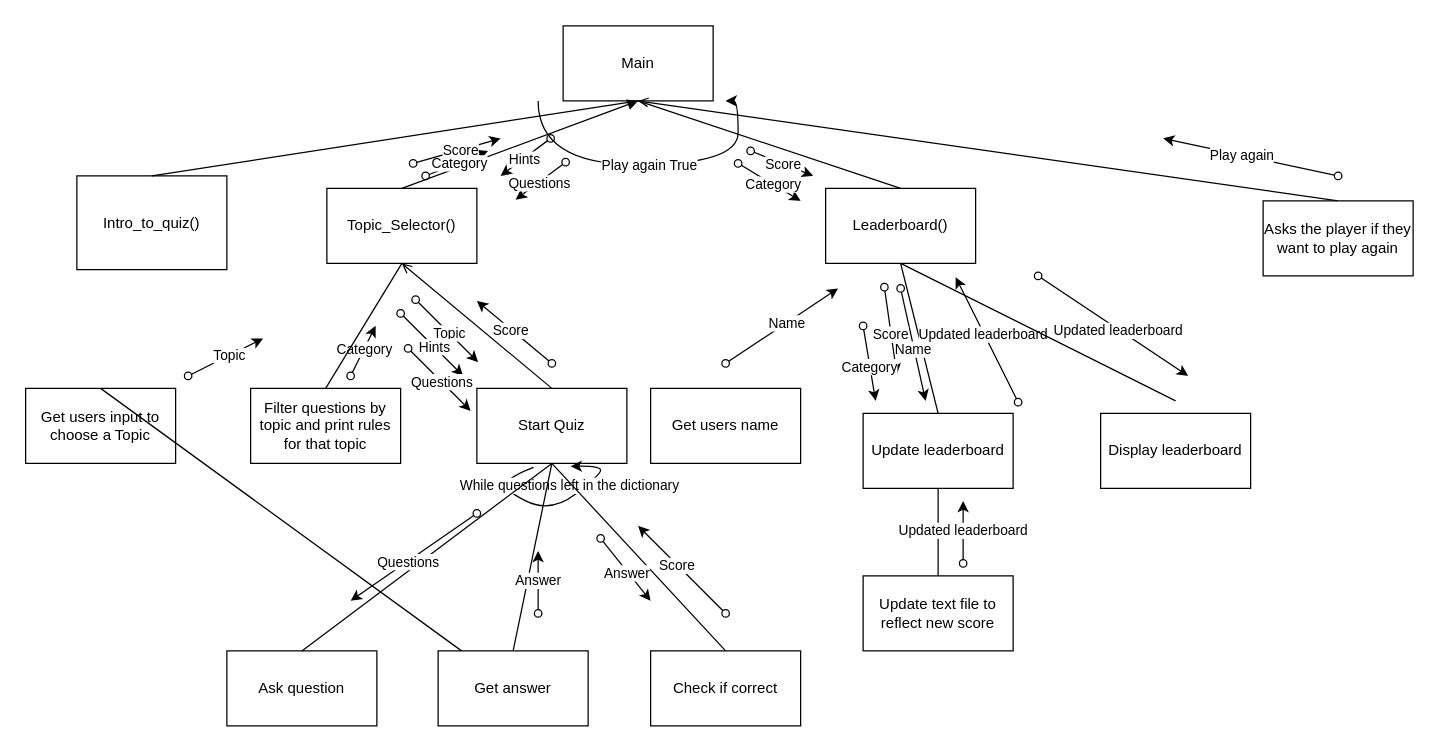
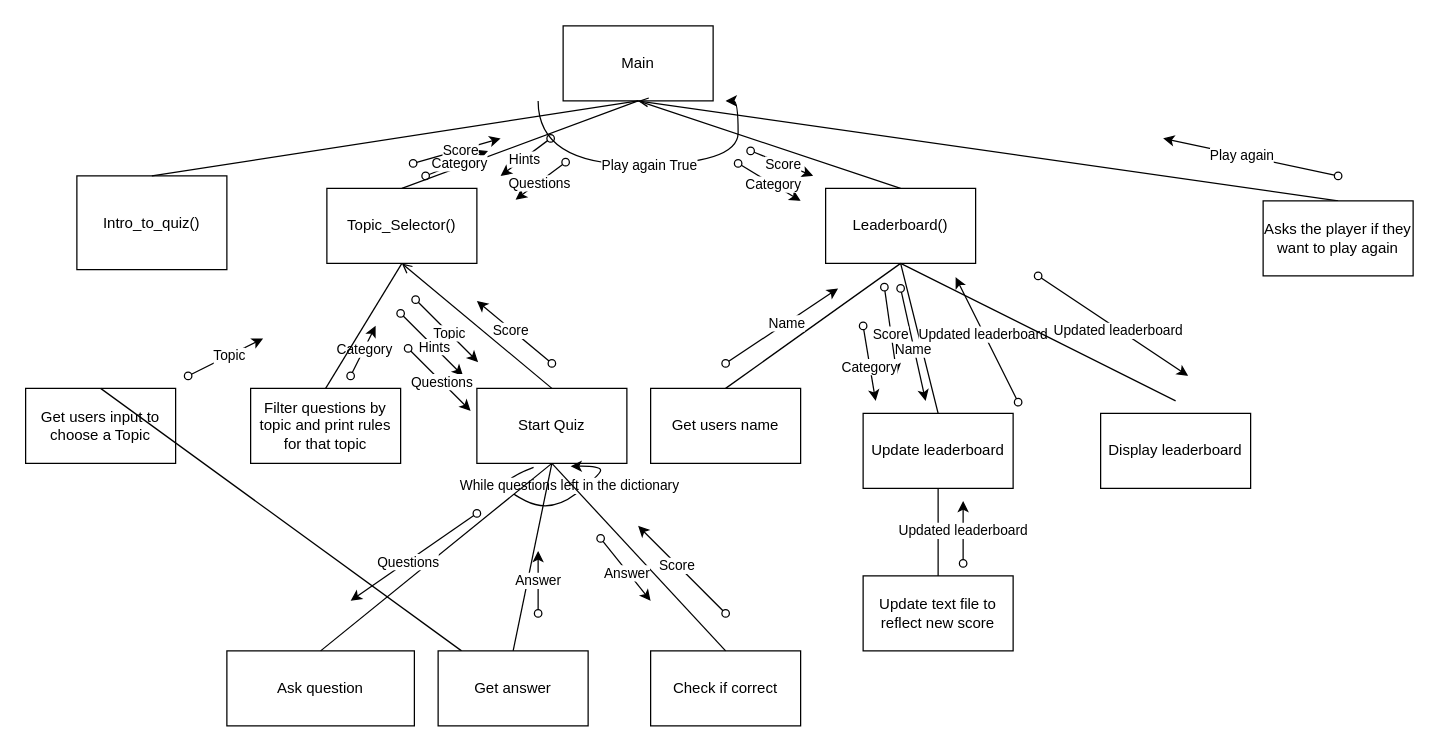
  <mxCell id="0" />
  <mxCell id="1" parent="0" />
  <mxCell id="2" value="Main" style="rounded=0;whiteSpace=wrap;html=1;" parent="1" vertex="1"><mxGeometry x="450" y="20" width="120" height="60" as="geometry" /></mxCell>
  <mxCell id="3" value="Intro_to_quiz()" style="rounded=0;whiteSpace=wrap;html=1;" parent="1" vertex="1"><mxGeometry x="61" y="140" width="120" height="75" as="geometry" /></mxCell>
  <mxCell id="4" value="Topic_Selector()" style="rounded=0;whiteSpace=wrap;html=1;" parent="1" vertex="1"><mxGeometry x="261" y="150" width="120" height="60" as="geometry" /></mxCell>
  <mxCell id="5" value="Leaderboard()" style="rounded=0;whiteSpace=wrap;html=1;" parent="1" vertex="1"><mxGeometry x="660" y="150" width="120" height="60" as="geometry" /></mxCell>
  <mxCell id="6" value="Get users input to choose a Topic" style="rounded=0;whiteSpace=wrap;html=1;" parent="1" vertex="1"><mxGeometry x="20" y="310" width="120" height="60" as="geometry" /></mxCell>
  <mxCell id="7" value="" style="endArrow=classic;html=1;rounded=0;startArrow=oval;startFill=0;" parent="1" edge="1"><mxGeometry width="50" height="50" relative="1" as="geometry"><mxPoint x="150" y="300" as="sourcePoint" /><mxPoint x="210" y="270" as="targetPoint" /></mxGeometry></mxCell>
  <mxCell id="8" value="Topic" style="edgeLabel;html=1;align=center;verticalAlign=middle;resizable=0;points=[];" parent="7" vertex="1" connectable="0"><mxGeometry x="0.087" relative="1" as="geometry"><mxPoint as="offset" /></mxGeometry></mxCell>
  <mxCell id="9" value="Filter questions by topic and print rules for that topic" style="rounded=0;whiteSpace=wrap;html=1;" parent="1" vertex="1"><mxGeometry x="200" y="310" width="120" height="60" as="geometry" /></mxCell>
  <mxCell id="10" value="" style="endArrow=classic;html=1;rounded=0;startArrow=oval;startFill=0;" parent="1" edge="1"><mxGeometry width="50" height="50" relative="1" as="geometry"><mxPoint x="280" y="300" as="sourcePoint" /><mxPoint x="300" y="260" as="targetPoint" /></mxGeometry></mxCell>
  <mxCell id="11" value="Category" style="edgeLabel;html=1;align=center;verticalAlign=middle;resizable=0;points=[];" parent="10" vertex="1" connectable="0"><mxGeometry x="0.087" relative="1" as="geometry"><mxPoint as="offset" /></mxGeometry></mxCell>
  <mxCell id="12" value="Start Quiz" style="rounded=0;whiteSpace=wrap;html=1;" parent="1" vertex="1"><mxGeometry x="381" y="310" width="120" height="60" as="geometry" /></mxCell>
  <mxCell id="13" value="" style="endArrow=classic;html=1;rounded=0;startArrow=oval;startFill=0;" parent="1" edge="1"><mxGeometry width="50" height="50" relative="1" as="geometry"><mxPoint x="332" y="239" as="sourcePoint" /><mxPoint x="382" y="289" as="targetPoint" /></mxGeometry></mxCell>
  <mxCell id="14" value="Topic" style="edgeLabel;html=1;align=center;verticalAlign=middle;resizable=0;points=[];" parent="13" vertex="1" connectable="0"><mxGeometry x="0.087" relative="1" as="geometry"><mxPoint as="offset" /></mxGeometry></mxCell>
  <mxCell id="15" value="" style="endArrow=classic;html=1;rounded=0;startArrow=oval;startFill=0;" parent="1" edge="1"><mxGeometry width="50" height="50" relative="1" as="geometry"><mxPoint x="441" y="290" as="sourcePoint" /><mxPoint x="381" y="240" as="targetPoint" /></mxGeometry></mxCell>
  <mxCell id="16" value="Score" style="edgeLabel;html=1;align=center;verticalAlign=middle;resizable=0;points=[];" parent="15" vertex="1" connectable="0"><mxGeometry x="0.087" relative="1" as="geometry"><mxPoint x="-1" as="offset" /></mxGeometry></mxCell>
  <mxCell id="17" value="" style="endArrow=classic;html=1;rounded=0;startArrow=oval;startFill=0;" parent="1" edge="1"><mxGeometry width="50" height="50" relative="1" as="geometry"><mxPoint x="440" y="110" as="sourcePoint" /><mxPoint x="400" y="140" as="targetPoint" /></mxGeometry></mxCell>
  <mxCell id="18" value="Hints" style="edgeLabel;html=1;align=center;verticalAlign=middle;resizable=0;points=[];" parent="17" vertex="1" connectable="0"><mxGeometry x="0.087" relative="1" as="geometry"><mxPoint as="offset" /></mxGeometry></mxCell>
  <mxCell id="19" value="" style="endArrow=classic;html=1;rounded=0;startArrow=oval;startFill=0;" parent="1" edge="1"><mxGeometry width="50" height="50" relative="1" as="geometry"><mxPoint x="320" y="250" as="sourcePoint" /><mxPoint x="370" y="300" as="targetPoint" /></mxGeometry></mxCell>
  <mxCell id="20" value="Hints" style="edgeLabel;html=1;align=center;verticalAlign=middle;resizable=0;points=[];" parent="19" vertex="1" connectable="0"><mxGeometry x="0.087" relative="1" as="geometry"><mxPoint as="offset" /></mxGeometry></mxCell>
  <mxCell id="21" value="" style="endArrow=none;html=1;rounded=0;exitX=0.5;exitY=0;exitDx=0;exitDy=0;entryX=0.5;entryY=1;entryDx=0;entryDy=0;" parent="1" source="9" target="4" edge="1"><mxGeometry width="50" height="50" relative="1" as="geometry"><mxPoint x="190" y="280" as="sourcePoint" /><mxPoint x="285" y="200" as="targetPoint" /></mxGeometry></mxCell>
  <mxCell id="22" value="" style="endArrow=none;html=1;rounded=0;entryX=0.5;entryY=1;entryDx=0;entryDy=0;exitX=0.5;exitY=0;exitDx=0;exitDy=0;" parent="1" source="3" target="2" edge="1"><mxGeometry width="50" height="50" relative="1" as="geometry"><mxPoint x="240" y="240" as="sourcePoint" /><mxPoint x="290" y="190" as="targetPoint" /></mxGeometry></mxCell>
- <mxCell id="23" value="" style="endArrow=block;html=1;rounded=0;entryX=0.5;entryY=1;entryDx=0;entryDy=0;exitX=0.5;exitY=0;exitDx=0;exitDy=0;" parent="1" source="4" target="2" edge="1"><mxGeometry width="50" height="50" relative="1" as="geometry"><mxPoint x="270" y="150" as="sourcePoint" /><mxPoint x="460" y="90" as="targetPoint" /></mxGeometry></mxCell>
+ <mxCell id="23" value="" style="endArrow=none;html=1;rounded=0;entryX=0.5;entryY=1;entryDx=0;entryDy=0;exitX=0.5;exitY=0;exitDx=0;exitDy=0;" parent="1" source="4" target="2" edge="1"><mxGeometry width="50" height="50" relative="1" as="geometry"><mxPoint x="270" y="150" as="sourcePoint" /><mxPoint x="460" y="90" as="targetPoint" /></mxGeometry></mxCell>
  <mxCell id="24" value="" style="endArrow=none;html=1;rounded=0;exitX=0.5;exitY=0;exitDx=0;exitDy=0;" parent="1" source="6" target="70" edge="1"><mxGeometry width="50" height="50" relative="1" as="geometry"><mxPoint x="20" y="310" as="sourcePoint" /><mxPoint x="285" y="200" as="targetPoint" /></mxGeometry></mxCell>
  <mxCell id="25" value="" style="endArrow=open;html=1;rounded=0;entryX=0.5;entryY=1;entryDx=0;entryDy=0;exitX=0.5;exitY=0;exitDx=0;exitDy=0;" parent="1" source="12" target="4" edge="1"><mxGeometry width="50" height="50" relative="1" as="geometry"><mxPoint x="306" y="160" as="sourcePoint" /><mxPoint x="361" y="100" as="targetPoint" /></mxGeometry></mxCell>
  <mxCell id="26" value="" style="endArrow=none;html=1;rounded=0;entryX=0.5;entryY=1;entryDx=0;entryDy=0;exitX=0.5;exitY=0;exitDx=0;exitDy=0;" parent="1" source="5" target="2" edge="1"><mxGeometry width="50" height="50" relative="1" as="geometry"><mxPoint x="455" y="170" as="sourcePoint" /><mxPoint x="510" y="110" as="targetPoint" /></mxGeometry></mxCell>
+ <mxCell id="27" value="" style="endArrow=none;html=1;rounded=0;entryX=0.5;entryY=1;entryDx=0;entryDy=0;exitX=0.5;exitY=0;exitDx=0;exitDy=0;" parent="1" source="28" target="5" edge="1"><mxGeometry width="50" height="50" relative="1" as="geometry"><mxPoint x="560" y="300" as="sourcePoint" /><mxPoint x="570" y="250" as="targetPoint" /></mxGeometry></mxCell>
  <mxCell id="28" value="Get users name" style="rounded=0;whiteSpace=wrap;html=1;" parent="1" vertex="1"><mxGeometry x="520" y="310" width="120" height="60" as="geometry" /></mxCell>
  <mxCell id="29" value="" style="endArrow=classic;html=1;rounded=0;startArrow=oval;startFill=0;" parent="1" edge="1"><mxGeometry width="50" height="50" relative="1" as="geometry"><mxPoint x="580" y="290" as="sourcePoint" /><mxPoint x="670" y="230" as="targetPoint" /></mxGeometry></mxCell>
  <mxCell id="30" value="Name" style="edgeLabel;html=1;align=center;verticalAlign=middle;resizable=0;points=[];" parent="29" vertex="1" connectable="0"><mxGeometry x="0.087" relative="1" as="geometry"><mxPoint x="-1" as="offset" /></mxGeometry></mxCell>
  <mxCell id="31" value="" style="endArrow=none;html=1;rounded=0;entryX=0.5;entryY=1;entryDx=0;entryDy=0;exitX=0.5;exitY=0;exitDx=0;exitDy=0;" parent="1" source="32" target="5" edge="1"><mxGeometry width="50" height="50" relative="1" as="geometry"><mxPoint x="720" y="310" as="sourcePoint" /><mxPoint x="580" y="220" as="targetPoint" /></mxGeometry></mxCell>
  <mxCell id="32" value="Update leaderboard" style="rounded=0;whiteSpace=wrap;html=1;" parent="1" vertex="1"><mxGeometry x="690" y="330" width="120" height="60" as="geometry" /></mxCell>
  <mxCell id="33" value="" style="endArrow=classic;html=1;rounded=0;startArrow=oval;startFill=0;" parent="1" edge="1"><mxGeometry width="50" height="50" relative="1" as="geometry"><mxPoint x="720" y="230" as="sourcePoint" /><mxPoint x="740" y="320" as="targetPoint" /></mxGeometry></mxCell>
  <mxCell id="34" value="Name" style="edgeLabel;html=1;align=center;verticalAlign=middle;resizable=0;points=[];" parent="33" vertex="1" connectable="0"><mxGeometry x="0.087" relative="1" as="geometry"><mxPoint x="-1" as="offset" /></mxGeometry></mxCell>
  <mxCell id="35" value="" style="endArrow=classic;html=1;rounded=0;startArrow=oval;startFill=0;" parent="1" edge="1"><mxGeometry width="50" height="50" relative="1" as="geometry"><mxPoint x="707" y="229" as="sourcePoint" /><mxPoint x="717" y="299" as="targetPoint" /></mxGeometry></mxCell>
  <mxCell id="36" value="Score" style="edgeLabel;html=1;align=center;verticalAlign=middle;resizable=0;points=[];" parent="35" vertex="1" connectable="0"><mxGeometry x="0.087" relative="1" as="geometry"><mxPoint x="-1" as="offset" /></mxGeometry></mxCell>
  <mxCell id="37" value="" style="endArrow=classic;html=1;rounded=0;startArrow=oval;startFill=0;" parent="1" edge="1"><mxGeometry width="50" height="50" relative="1" as="geometry"><mxPoint x="690" y="260" as="sourcePoint" /><mxPoint x="700" y="320" as="targetPoint" /></mxGeometry></mxCell>
  <mxCell id="38" value="Category" style="edgeLabel;html=1;align=center;verticalAlign=middle;resizable=0;points=[];" parent="37" vertex="1" connectable="0"><mxGeometry x="0.087" relative="1" as="geometry"><mxPoint x="-1" as="offset" /></mxGeometry></mxCell>
  <mxCell id="39" value="" style="endArrow=classic;html=1;rounded=0;startArrow=oval;startFill=0;" parent="1" edge="1"><mxGeometry width="50" height="50" relative="1" as="geometry"><mxPoint x="814" y="321" as="sourcePoint" /><mxPoint x="764" y="221" as="targetPoint" /></mxGeometry></mxCell>
  <mxCell id="40" value="Updated leaderboard" style="edgeLabel;html=1;align=center;verticalAlign=middle;resizable=0;points=[];" parent="39" vertex="1" connectable="0"><mxGeometry x="0.087" relative="1" as="geometry"><mxPoint x="-1" as="offset" /></mxGeometry></mxCell>
  <mxCell id="41" value="" style="endArrow=none;html=1;rounded=0;exitX=0.5;exitY=0;exitDx=0;exitDy=0;" parent="1" source="42" edge="1"><mxGeometry width="50" height="50" relative="1" as="geometry"><mxPoint x="700" y="440" as="sourcePoint" /><mxPoint x="750" y="390" as="targetPoint" /></mxGeometry></mxCell>
  <mxCell id="42" value="Update text file to reflect new score" style="rounded=0;whiteSpace=wrap;html=1;" parent="1" vertex="1"><mxGeometry x="690" y="460" width="120" height="60" as="geometry" /></mxCell>
  <mxCell id="43" value="" style="endArrow=classic;html=1;rounded=0;startArrow=oval;startFill=0;" parent="1" edge="1"><mxGeometry width="50" height="50" relative="1" as="geometry"><mxPoint x="770" y="450" as="sourcePoint" /><mxPoint x="770" y="400" as="targetPoint" /></mxGeometry></mxCell>
  <mxCell id="44" value="Updated leaderboard" style="edgeLabel;html=1;align=center;verticalAlign=middle;resizable=0;points=[];" parent="43" vertex="1" connectable="0"><mxGeometry x="0.087" relative="1" as="geometry"><mxPoint x="-1" as="offset" /></mxGeometry></mxCell>
  <mxCell id="45" value="" style="endArrow=none;html=1;rounded=0;entryX=0.5;entryY=1;entryDx=0;entryDy=0;" parent="1" target="5" edge="1"><mxGeometry width="50" height="50" relative="1" as="geometry"><mxPoint x="940" y="320" as="sourcePoint" /><mxPoint x="910" y="200" as="targetPoint" /></mxGeometry></mxCell>
  <mxCell id="46" value="Display leaderboard" style="rounded=0;whiteSpace=wrap;html=1;" parent="1" vertex="1"><mxGeometry x="880" y="330" width="120" height="60" as="geometry" /></mxCell>
  <mxCell id="47" value="" style="endArrow=classic;html=1;rounded=0;startArrow=oval;startFill=0;" parent="1" edge="1"><mxGeometry width="50" height="50" relative="1" as="geometry"><mxPoint x="830" y="220" as="sourcePoint" /><mxPoint x="950" y="300" as="targetPoint" /></mxGeometry></mxCell>
  <mxCell id="48" value="Updated leaderboard" style="edgeLabel;html=1;align=center;verticalAlign=middle;resizable=0;points=[];" parent="47" vertex="1" connectable="0"><mxGeometry x="0.087" relative="1" as="geometry"><mxPoint x="-1" as="offset" /></mxGeometry></mxCell>
  <mxCell id="49" value="" style="endArrow=open;html=1;rounded=0;entryX=0.5;entryY=1;entryDx=0;entryDy=0;exitX=0.5;exitY=0;exitDx=0;exitDy=0;" parent="1" source="50" target="2" edge="1"><mxGeometry width="50" height="50" relative="1" as="geometry"><mxPoint x="1250" y="160" as="sourcePoint" /><mxPoint x="1070" y="70" as="targetPoint" /></mxGeometry></mxCell>
  <mxCell id="50" value="Asks the player if they want to play again" style="rounded=0;whiteSpace=wrap;html=1;" parent="1" vertex="1"><mxGeometry x="1010" y="160" width="120" height="60" as="geometry" /></mxCell>
  <mxCell id="51" value="" style="endArrow=classic;html=1;rounded=0;edgeStyle=orthogonalEdgeStyle;curved=1;" parent="1" edge="1"><mxGeometry width="50" height="50" relative="1" as="geometry"><mxPoint x="430" y="80" as="sourcePoint" /><mxPoint x="580" y="80" as="targetPoint" /><Array as="points"><mxPoint x="430" y="131" /><mxPoint x="590" y="131" /></Array></mxGeometry></mxCell>
  <mxCell id="52" value="Play again True" style="edgeLabel;html=1;align=center;verticalAlign=middle;resizable=0;points=[];" parent="51" vertex="1" connectable="0"><mxGeometry x="0.025" relative="1" as="geometry"><mxPoint as="offset" /></mxGeometry></mxCell>
  <mxCell id="53" value="" style="endArrow=classic;html=1;rounded=0;startArrow=oval;startFill=0;" parent="1" edge="1"><mxGeometry width="50" height="50" relative="1" as="geometry"><mxPoint x="1070" y="140" as="sourcePoint" /><mxPoint x="930" y="110" as="targetPoint" /></mxGeometry></mxCell>
  <mxCell id="54" value="Play again" style="edgeLabel;html=1;align=center;verticalAlign=middle;resizable=0;points=[];" parent="53" vertex="1" connectable="0"><mxGeometry x="0.087" relative="1" as="geometry"><mxPoint x="-1" as="offset" /></mxGeometry></mxCell>
  <mxCell id="55" value="" style="endArrow=classic;html=1;rounded=0;startArrow=oval;startFill=0;" parent="1" edge="1"><mxGeometry width="50" height="50" relative="1" as="geometry"><mxPoint x="326" y="278" as="sourcePoint" /><mxPoint x="376" y="328" as="targetPoint" /></mxGeometry></mxCell>
  <mxCell id="56" value="Questions" style="edgeLabel;html=1;align=center;verticalAlign=middle;resizable=0;points=[];" parent="55" vertex="1" connectable="0"><mxGeometry x="0.087" relative="1" as="geometry"><mxPoint as="offset" /></mxGeometry></mxCell>
  <mxCell id="57" value="" style="endArrow=classic;html=1;rounded=0;startArrow=oval;startFill=0;" parent="1" edge="1"><mxGeometry width="50" height="50" relative="1" as="geometry"><mxPoint x="452" y="129" as="sourcePoint" /><mxPoint x="412" y="159" as="targetPoint" /></mxGeometry></mxCell>
  <mxCell id="58" value="Questions" style="edgeLabel;html=1;align=center;verticalAlign=middle;resizable=0;points=[];" parent="57" vertex="1" connectable="0"><mxGeometry x="0.087" relative="1" as="geometry"><mxPoint as="offset" /></mxGeometry></mxCell>
  <mxCell id="59" value="" style="endArrow=classic;html=1;rounded=0;startArrow=oval;startFill=0;" parent="1" edge="1"><mxGeometry width="50" height="50" relative="1" as="geometry"><mxPoint x="340" y="140" as="sourcePoint" /><mxPoint x="390" y="120" as="targetPoint" /></mxGeometry></mxCell>
  <mxCell id="60" value="Category" style="edgeLabel;html=1;align=center;verticalAlign=middle;resizable=0;points=[];" parent="59" vertex="1" connectable="0"><mxGeometry x="0.087" relative="1" as="geometry"><mxPoint as="offset" /></mxGeometry></mxCell>
  <mxCell id="61" value="" style="endArrow=classic;html=1;rounded=0;startArrow=oval;startFill=0;" parent="1" edge="1"><mxGeometry width="50" height="50" relative="1" as="geometry"><mxPoint x="330" y="130" as="sourcePoint" /><mxPoint x="400" y="110" as="targetPoint" /></mxGeometry></mxCell>
  <mxCell id="62" value="Score" style="edgeLabel;html=1;align=center;verticalAlign=middle;resizable=0;points=[];" parent="61" vertex="1" connectable="0"><mxGeometry x="0.087" relative="1" as="geometry"><mxPoint x="-1" as="offset" /></mxGeometry></mxCell>
  <mxCell id="63" value="" style="endArrow=classic;html=1;rounded=0;startArrow=oval;startFill=0;" parent="1" edge="1"><mxGeometry width="50" height="50" relative="1" as="geometry"><mxPoint x="600" y="120" as="sourcePoint" /><mxPoint x="650" y="140" as="targetPoint" /></mxGeometry></mxCell>
  <mxCell id="64" value="Score" style="edgeLabel;html=1;align=center;verticalAlign=middle;resizable=0;points=[];" parent="63" vertex="1" connectable="0"><mxGeometry x="0.087" relative="1" as="geometry"><mxPoint x="-1" as="offset" /></mxGeometry></mxCell>
  <mxCell id="65" value="" style="endArrow=classic;html=1;rounded=0;startArrow=oval;startFill=0;" parent="1" edge="1"><mxGeometry width="50" height="50" relative="1" as="geometry"><mxPoint x="590" y="130" as="sourcePoint" /><mxPoint x="640" y="160" as="targetPoint" /></mxGeometry></mxCell>
  <mxCell id="66" value="Category" style="edgeLabel;html=1;align=center;verticalAlign=middle;resizable=0;points=[];" parent="65" vertex="1" connectable="0"><mxGeometry x="0.087" relative="1" as="geometry"><mxPoint as="offset" /></mxGeometry></mxCell>
  <mxCell id="67" value="" style="curved=1;endArrow=classic;html=1;rounded=0;entryX=0.625;entryY=1.056;entryDx=0;entryDy=0;entryPerimeter=0;exitX=0.378;exitY=1.071;exitDx=0;exitDy=0;exitPerimeter=0;" parent="1" edge="1"><mxGeometry width="50" height="50" relative="1" as="geometry"><mxPoint x="426.36" y="373.26" as="sourcePoint" /><mxPoint x="456" y="372.36" as="targetPoint" /><Array as="points"><mxPoint x="411" y="379" /><mxPoint x="400" y="390" /><mxPoint x="440" y="410" /><mxPoint x="480" y="379" /><mxPoint x="480" y="372" /></Array></mxGeometry></mxCell>
  <mxCell id="68" value="While questions left in the dictionary" style="edgeLabel;html=1;align=center;verticalAlign=middle;resizable=0;points=[];" parent="67" vertex="1" connectable="0"><mxGeometry x="0.724" relative="1" as="geometry"><mxPoint x="-24" y="15" as="offset" /></mxGeometry></mxCell>
- <mxCell id="69" value="Ask question" style="rounded=0;whiteSpace=wrap;html=1;" parent="1" vertex="1"><mxGeometry x="181" y="520" width="120" height="60" as="geometry" /></mxCell>
+ <mxCell id="69" value="Ask question" style="rounded=0;whiteSpace=wrap;html=1;" parent="1" vertex="1"><mxGeometry x="181" y="520" width="150" height="60" as="geometry" /></mxCell>
  <mxCell id="70" value="Get answer" style="rounded=0;whiteSpace=wrap;html=1;" parent="1" vertex="1"><mxGeometry x="350" y="520" width="120" height="60" as="geometry" /></mxCell>
  <mxCell id="71" value="Check if correct" style="rounded=0;whiteSpace=wrap;html=1;" parent="1" vertex="1"><mxGeometry x="520" y="520" width="120" height="60" as="geometry" /></mxCell>
  <mxCell id="72" value="" style="endArrow=none;html=1;rounded=0;entryX=0.5;entryY=1;entryDx=0;entryDy=0;exitX=0.5;exitY=0;exitDx=0;exitDy=0;" parent="1" source="69" target="12" edge="1"><mxGeometry width="50" height="50" relative="1" as="geometry"><mxPoint x="290" y="450" as="sourcePoint" /><mxPoint x="340" y="400" as="targetPoint" /></mxGeometry></mxCell>
  <mxCell id="73" value="" style="endArrow=none;html=1;rounded=0;entryX=0.5;entryY=1;entryDx=0;entryDy=0;exitX=0.5;exitY=0;exitDx=0;exitDy=0;" parent="1" source="70" target="12" edge="1"><mxGeometry width="50" height="50" relative="1" as="geometry"><mxPoint x="300" y="460" as="sourcePoint" /><mxPoint x="451" y="380" as="targetPoint" /></mxGeometry></mxCell>
  <mxCell id="74" value="" style="endArrow=none;html=1;rounded=0;entryX=0.5;entryY=1;entryDx=0;entryDy=0;exitX=0.5;exitY=0;exitDx=0;exitDy=0;" parent="1" source="71" target="12" edge="1"><mxGeometry width="50" height="50" relative="1" as="geometry"><mxPoint x="451" y="460" as="sourcePoint" /><mxPoint x="451" y="380" as="targetPoint" /></mxGeometry></mxCell>
  <mxCell id="75" value="" style="endArrow=classic;html=1;rounded=0;startArrow=oval;startFill=0;" parent="1" edge="1"><mxGeometry width="50" height="50" relative="1" as="geometry"><mxPoint x="381" y="410" as="sourcePoint" /><mxPoint x="280" y="480" as="targetPoint" /></mxGeometry></mxCell>
  <mxCell id="76" value="Questions" style="edgeLabel;html=1;align=center;verticalAlign=middle;resizable=0;points=[];" parent="75" vertex="1" connectable="0"><mxGeometry x="0.087" relative="1" as="geometry"><mxPoint as="offset" /></mxGeometry></mxCell>
  <mxCell id="77" value="" style="endArrow=classic;html=1;rounded=0;startArrow=oval;startFill=0;" parent="1" edge="1"><mxGeometry width="50" height="50" relative="1" as="geometry"><mxPoint x="580" y="490" as="sourcePoint" /><mxPoint x="510" y="420" as="targetPoint" /></mxGeometry></mxCell>
  <mxCell id="78" value="Score" style="edgeLabel;html=1;align=center;verticalAlign=middle;resizable=0;points=[];" parent="77" vertex="1" connectable="0"><mxGeometry x="0.087" relative="1" as="geometry"><mxPoint x="-1" as="offset" /></mxGeometry></mxCell>
  <mxCell id="79" value="" style="endArrow=classic;html=1;rounded=0;startArrow=oval;startFill=0;" parent="1" edge="1"><mxGeometry width="50" height="50" relative="1" as="geometry"><mxPoint x="430" y="490" as="sourcePoint" /><mxPoint x="430" y="440" as="targetPoint" /></mxGeometry></mxCell>
  <mxCell id="80" value="Answer" style="edgeLabel;html=1;align=center;verticalAlign=middle;resizable=0;points=[];" parent="79" vertex="1" connectable="0"><mxGeometry x="0.087" relative="1" as="geometry"><mxPoint x="-1" as="offset" /></mxGeometry></mxCell>
  <mxCell id="81" value="" style="endArrow=classic;html=1;rounded=0;startArrow=oval;startFill=0;" parent="1" edge="1"><mxGeometry width="50" height="50" relative="1" as="geometry"><mxPoint x="480" y="430" as="sourcePoint" /><mxPoint x="520" y="480" as="targetPoint" /></mxGeometry></mxCell>
  <mxCell id="82" value="Answer" style="edgeLabel;html=1;align=center;verticalAlign=middle;resizable=0;points=[];" parent="81" vertex="1" connectable="0"><mxGeometry x="0.087" relative="1" as="geometry"><mxPoint x="-1" as="offset" /></mxGeometry></mxCell>
